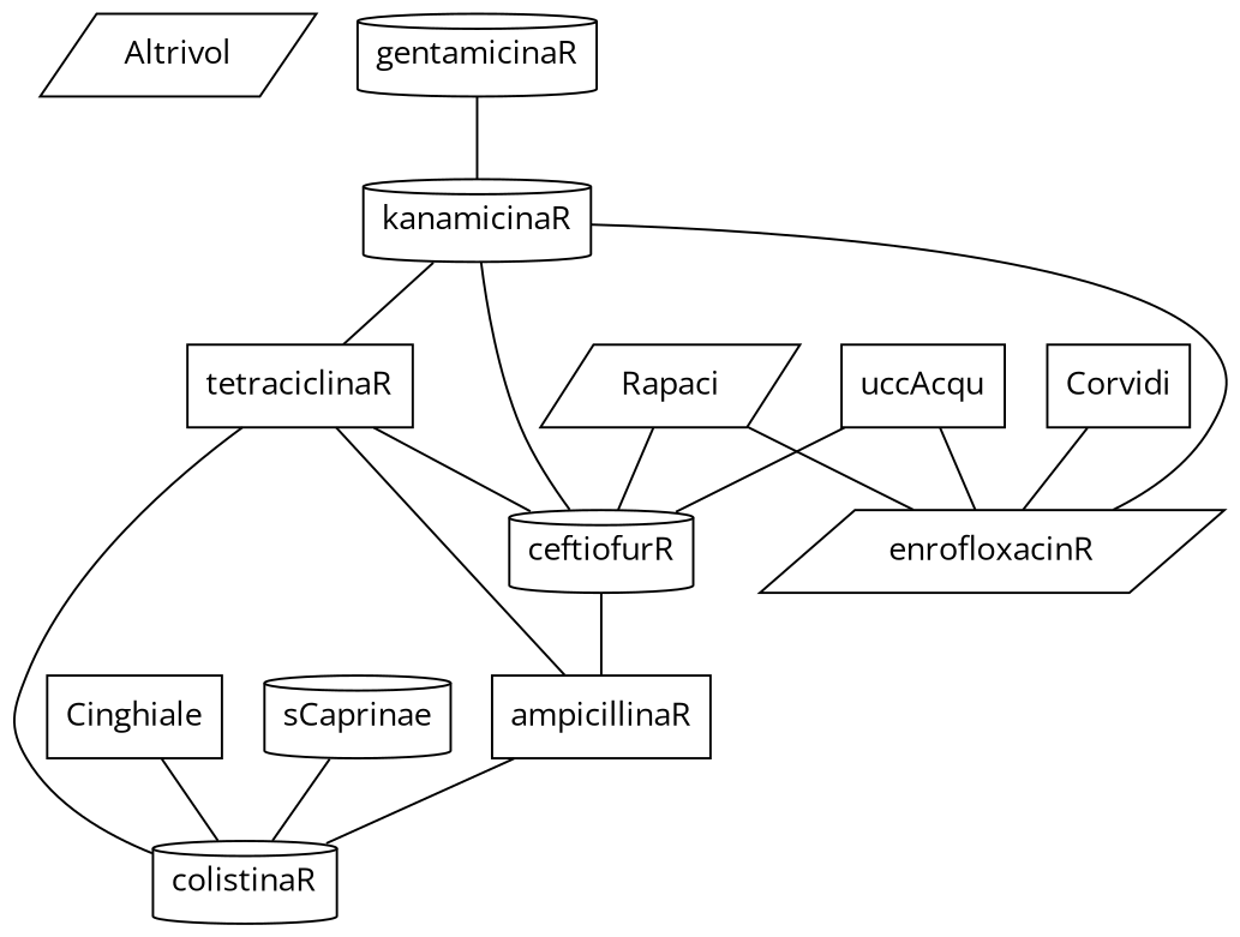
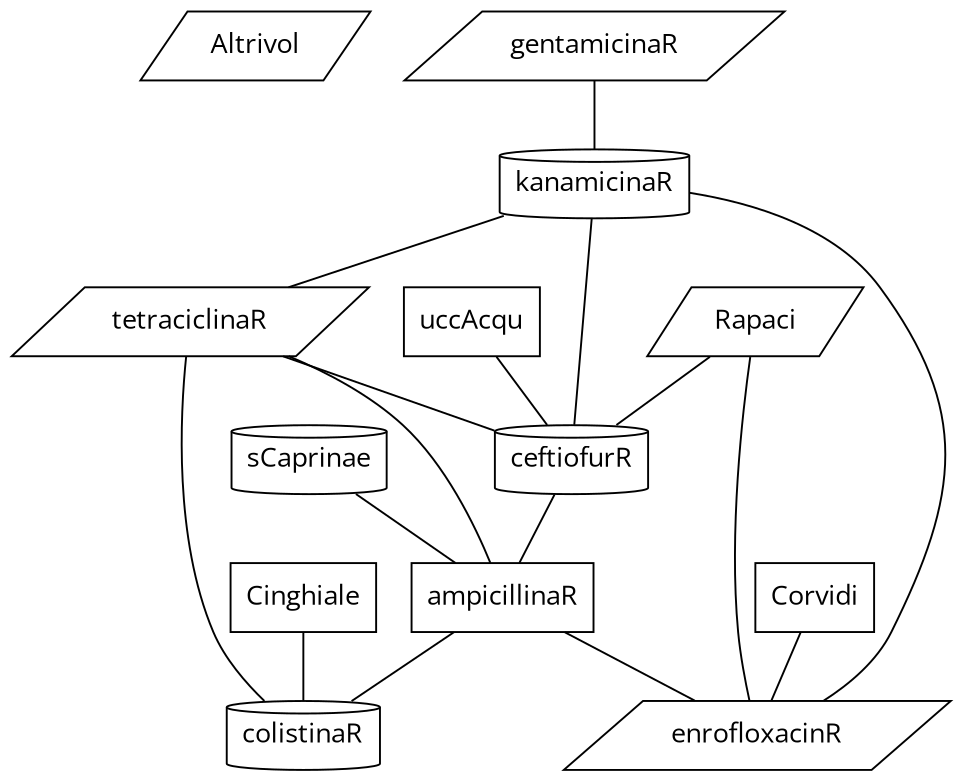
  graph {
    fontname="Open Sans"
    node [fontname="Open Sans" shape=box]
    edge [fontname="Open Sans"]
    Altrivol [shape=parallelogram]
    ampicillinaR
    colistinaR [shape=cylinder]
    enrofloxacinR [shape=parallelogram]
    Cinghiale
    Corvidi
    Rapaci [shape=parallelogram]
    ceftiofurR [shape=cylinder]
    sCaprinae [shape=cylinder]
    uccAcqu
    kanamicinaR [shape=cylinder]
-   tetraciclinaR
-   gentamicinaR [shape=cylinder]
+   tetraciclinaR [shape=parallelogram]
+   gentamicinaR [shape=parallelogram]
    ampicillinaR -- colistinaR
-   uccAcqu -- enrofloxacinR
+   ampicillinaR -- enrofloxacinR
    Cinghiale -- colistinaR
    Corvidi -- enrofloxacinR
    Rapaci -- enrofloxacinR
    Rapaci -- ceftiofurR
    ceftiofurR -- ampicillinaR
-   sCaprinae -- colistinaR
+   sCaprinae -- ampicillinaR
    uccAcqu -- ceftiofurR
    kanamicinaR -- enrofloxacinR
    kanamicinaR -- ceftiofurR
    kanamicinaR -- tetraciclinaR
    tetraciclinaR -- ampicillinaR
    tetraciclinaR -- colistinaR
    tetraciclinaR -- ceftiofurR
    gentamicinaR -- kanamicinaR
  }
